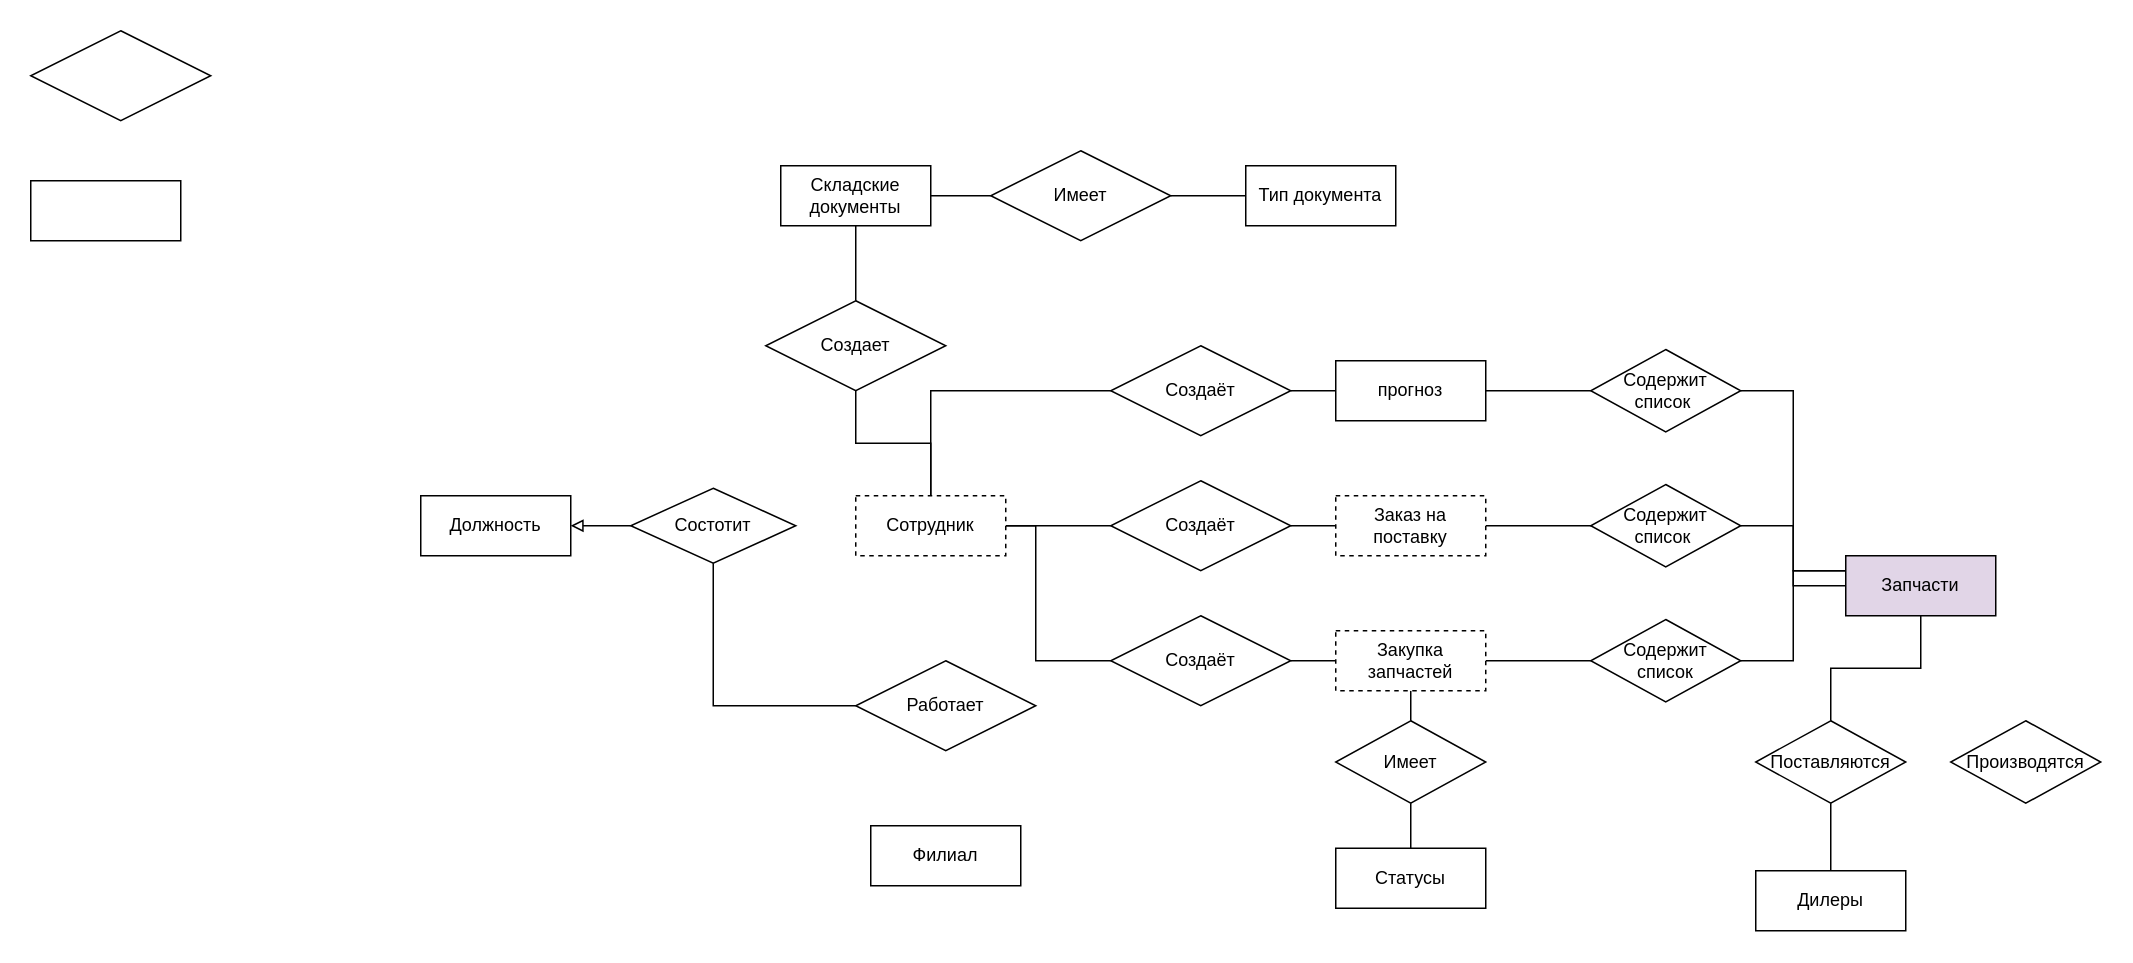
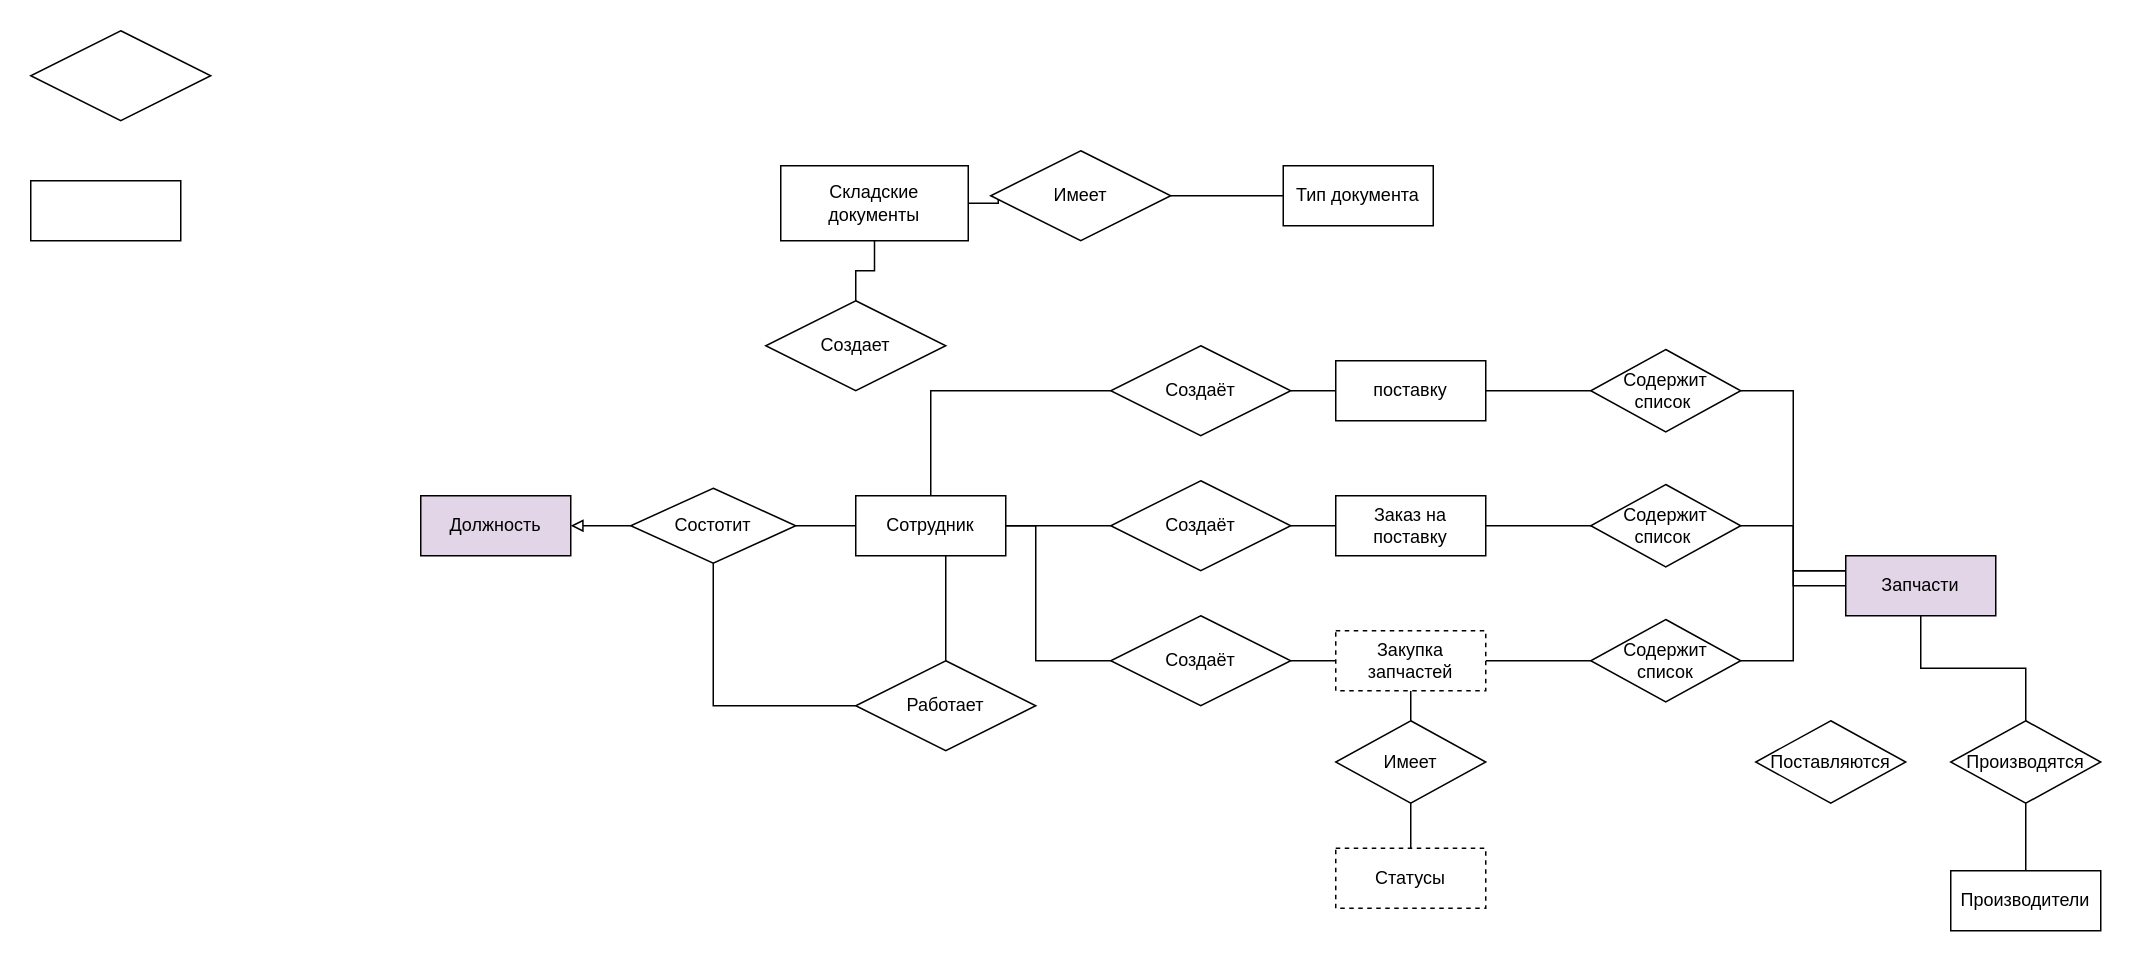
  <mxCell id="0" />
  <mxCell id="1" parent="0" />
  <mxCell id="2" style="edgeStyle=orthogonalEdgeStyle;rounded=0;orthogonalLoop=1;jettySize=auto;html=1;entryX=0;entryY=0.5;entryDx=0;entryDy=0;endArrow=none;endFill=0;" parent="1" source="8" target="10" edge="1"><mxGeometry relative="1" as="geometry" /></mxCell>
+ <mxCell id="3" style="rounded=0;orthogonalLoop=1;jettySize=auto;html=1;entryX=0.5;entryY=0;entryDx=0;entryDy=0;exitX=0.6;exitY=0.75;exitDx=0;exitDy=0;exitPerimeter=0;endArrow=none;endFill=0;" parent="1" source="8" target="17" edge="1"><mxGeometry relative="1" as="geometry" /></mxCell>
+ <mxCell id="4" style="edgeStyle=orthogonalEdgeStyle;rounded=0;orthogonalLoop=1;jettySize=auto;html=1;entryX=1;entryY=0.5;entryDx=0;entryDy=0;endArrow=none;endFill=0;" parent="1" source="8" target="19" edge="1"><mxGeometry relative="1" as="geometry" /></mxCell>
  <mxCell id="5" style="edgeStyle=orthogonalEdgeStyle;rounded=0;orthogonalLoop=1;jettySize=auto;html=1;entryX=0;entryY=0.5;entryDx=0;entryDy=0;endArrow=none;endFill=0;" parent="1" source="8" target="25" edge="1"><mxGeometry relative="1" as="geometry"><Array as="points"><mxPoint x="690" y="350" /><mxPoint x="690" y="440" /></Array></mxGeometry></mxCell>
- <mxCell id="6" style="edgeStyle=orthogonalEdgeStyle;rounded=0;orthogonalLoop=1;jettySize=auto;html=1;entryX=0.5;entryY=1;entryDx=0;entryDy=0;endArrow=none;endFill=0;" parent="1" source="8" target="27" edge="1"><mxGeometry relative="1" as="geometry" /></mxCell>
  <mxCell id="7" style="edgeStyle=orthogonalEdgeStyle;rounded=0;orthogonalLoop=1;jettySize=auto;html=1;entryX=0;entryY=0.5;entryDx=0;entryDy=0;endArrow=none;endFill=0;" parent="1" source="8" target="50" edge="1"><mxGeometry relative="1" as="geometry"><Array as="points"><mxPoint x="620" y="260" /></Array></mxGeometry></mxCell>
- <mxCell id="8" value="Сотрудник" style="whiteSpace=wrap;html=1;align=center;dashed=1;" parent="1" vertex="1"><mxGeometry x="570" y="330" width="100" height="40" as="geometry" /></mxCell>
+ <mxCell id="8" value="Сотрудник" style="whiteSpace=wrap;html=1;align=center;" parent="1" vertex="1"><mxGeometry x="570" y="330" width="100" height="40" as="geometry" /></mxCell>
  <mxCell id="9" style="edgeStyle=orthogonalEdgeStyle;rounded=0;orthogonalLoop=1;jettySize=auto;html=1;entryX=0;entryY=0.5;entryDx=0;entryDy=0;endArrow=none;endFill=0;" parent="1" source="10" target="14" edge="1"><mxGeometry relative="1" as="geometry" /></mxCell>
  <mxCell id="10" value="Создаёт" style="shape=rhombus;perimeter=rhombusPerimeter;whiteSpace=wrap;html=1;align=center;" parent="1" vertex="1"><mxGeometry x="740" y="320" width="120" height="60" as="geometry" /></mxCell>
  <mxCell id="11" value="" style="whiteSpace=wrap;html=1;align=center;" parent="1" vertex="1"><mxGeometry x="20" y="120" width="100" height="40" as="geometry" /></mxCell>
  <mxCell id="12" value="" style="shape=rhombus;perimeter=rhombusPerimeter;whiteSpace=wrap;html=1;align=center;" parent="1" vertex="1"><mxGeometry x="20" width="120" height="60" as="geometry" y="20" /></mxCell>
  <mxCell id="13" style="edgeStyle=orthogonalEdgeStyle;rounded=0;orthogonalLoop=1;jettySize=auto;html=1;entryX=0.07;entryY=0.5;entryDx=0;entryDy=0;entryPerimeter=0;endArrow=none;endFill=0;" parent="1" source="14" target="37" edge="1"><mxGeometry relative="1" as="geometry" /></mxCell>
- <mxCell id="14" value="Заказ на поставку" style="whiteSpace=wrap;html=1;align=center;dashed=1;" parent="1" vertex="1"><mxGeometry x="890" y="330" width="100" height="40" as="geometry" /></mxCell>
- <mxCell id="15" value="Филиал" style="whiteSpace=wrap;html=1;align=center;" parent="1" vertex="1"><mxGeometry x="580" y="550" width="100" height="40" as="geometry" /></mxCell>
+ <mxCell id="14" value="Заказ на поставку" style="whiteSpace=wrap;html=1;align=center;" parent="1" vertex="1"><mxGeometry x="890" y="330" width="100" height="40" as="geometry" /></mxCell>
  <mxCell id="16" style="edgeStyle=orthogonalEdgeStyle;rounded=0;orthogonalLoop=1;jettySize=auto;html=1;endArrow=none;endFill=0;" parent="1" source="17" target="19" edge="1"><mxGeometry relative="1" as="geometry" /></mxCell>
  <mxCell id="17" value="Работает" style="shape=rhombus;perimeter=rhombusPerimeter;whiteSpace=wrap;html=1;align=center;rotation=0;" parent="1" vertex="1"><mxGeometry x="570" y="440" width="120" height="60" as="geometry" /></mxCell>
  <mxCell id="18" style="edgeStyle=orthogonalEdgeStyle;rounded=0;orthogonalLoop=1;jettySize=auto;html=1;entryX=1;entryY=0.5;entryDx=0;entryDy=0;endArrow=block;endFill=0;" parent="1" source="19" target="20" edge="1"><mxGeometry relative="1" as="geometry" /></mxCell>
  <mxCell id="19" value="Состотит" style="shape=rhombus;perimeter=rhombusPerimeter;whiteSpace=wrap;html=1;align=center;" parent="1" vertex="1"><mxGeometry x="420" y="325" width="110" height="50" as="geometry" /></mxCell>
- <mxCell id="20" value="Должность" style="whiteSpace=wrap;html=1;align=center;" parent="1" vertex="1"><mxGeometry x="280" y="330" width="100" height="40" as="geometry" /></mxCell>
+ <mxCell id="20" value="Должность" style="whiteSpace=wrap;html=1;align=center;fillColor=#e1d5e7;" parent="1" vertex="1"><mxGeometry x="280" y="330" width="100" height="40" as="geometry" /></mxCell>
  <mxCell id="21" style="edgeStyle=orthogonalEdgeStyle;rounded=0;orthogonalLoop=1;jettySize=auto;html=1;entryX=0;entryY=0.5;entryDx=0;entryDy=0;endArrow=none;endFill=0;" parent="1" source="23" target="39" edge="1"><mxGeometry relative="1" as="geometry"><mxPoint x="1040" y="440" as="targetPoint" /></mxGeometry></mxCell>
  <mxCell id="22" style="edgeStyle=orthogonalEdgeStyle;rounded=0;orthogonalLoop=1;jettySize=auto;html=1;endArrow=none;endFill=0;" parent="1" source="23" target="42" edge="1"><mxGeometry relative="1" as="geometry" /></mxCell>
  <mxCell id="23" value="Закупка запчастей" style="whiteSpace=wrap;html=1;align=center;dashed=1;" parent="1" vertex="1"><mxGeometry x="890" y="420" width="100" height="40" as="geometry" /></mxCell>
  <mxCell id="24" style="edgeStyle=orthogonalEdgeStyle;rounded=0;orthogonalLoop=1;jettySize=auto;html=1;endArrow=none;endFill=0;" parent="1" source="25" target="23" edge="1"><mxGeometry relative="1" as="geometry" /></mxCell>
  <mxCell id="25" value="Создаёт" style="shape=rhombus;perimeter=rhombusPerimeter;whiteSpace=wrap;html=1;align=center;" parent="1" vertex="1"><mxGeometry x="740" y="410" width="120" height="60" as="geometry" /></mxCell>
  <mxCell id="26" style="edgeStyle=orthogonalEdgeStyle;rounded=0;orthogonalLoop=1;jettySize=auto;html=1;entryX=0.5;entryY=1;entryDx=0;entryDy=0;endArrow=none;endFill=0;" parent="1" source="27" target="29" edge="1"><mxGeometry relative="1" as="geometry" /></mxCell>
  <mxCell id="27" value="Создает" style="shape=rhombus;perimeter=rhombusPerimeter;whiteSpace=wrap;html=1;align=center;" parent="1" vertex="1"><mxGeometry x="510" y="200" width="120" height="60" as="geometry" /></mxCell>
  <mxCell id="28" style="edgeStyle=orthogonalEdgeStyle;rounded=0;orthogonalLoop=1;jettySize=auto;html=1;entryX=0;entryY=0.5;entryDx=0;entryDy=0;endArrow=none;endFill=0;" parent="1" source="29" target="31" edge="1"><mxGeometry relative="1" as="geometry" /></mxCell>
- <mxCell id="29" value="Складские документы" style="whiteSpace=wrap;html=1;align=center;" parent="1" vertex="1"><mxGeometry x="520" y="110" width="100" height="40" as="geometry" /></mxCell>
+ <mxCell id="29" value="Складские документы" style="whiteSpace=wrap;html=1;align=center;" parent="1" vertex="1"><mxGeometry x="520" y="110" width="125" height="50" as="geometry" /></mxCell>
  <mxCell id="30" style="edgeStyle=orthogonalEdgeStyle;rounded=0;orthogonalLoop=1;jettySize=auto;html=1;entryX=0;entryY=0.5;entryDx=0;entryDy=0;endArrow=none;endFill=0;" parent="1" source="31" target="32" edge="1"><mxGeometry relative="1" as="geometry" /></mxCell>
  <mxCell id="31" value="Имеет" style="shape=rhombus;perimeter=rhombusPerimeter;whiteSpace=wrap;html=1;align=center;" parent="1" vertex="1"><mxGeometry x="660" y="100" width="120" height="60" as="geometry" /></mxCell>
- <mxCell id="32" value="Тип документа" style="whiteSpace=wrap;html=1;align=center;" parent="1" vertex="1"><mxGeometry x="830" y="110" width="100" height="40" as="geometry" /></mxCell>
- <mxCell id="33" style="edgeStyle=orthogonalEdgeStyle;rounded=0;orthogonalLoop=1;jettySize=auto;html=1;entryX=0.5;entryY=0;entryDx=0;entryDy=0;endArrow=none;endFill=0;" parent="1" source="35" target="46" edge="1"><mxGeometry relative="1" as="geometry" /></mxCell>
+ <mxCell id="32" value="Тип документа" style="whiteSpace=wrap;html=1;align=center;" parent="1" vertex="1"><mxGeometry x="855" y="110" width="100" height="40" as="geometry" /></mxCell>
+ <mxCell id="34" style="edgeStyle=orthogonalEdgeStyle;rounded=0;orthogonalLoop=1;jettySize=auto;html=1;entryX=0.5;entryY=0;entryDx=0;entryDy=0;endArrow=none;endFill=0;" parent="1" source="35" target="44" edge="1"><mxGeometry relative="1" as="geometry" /></mxCell>
  <mxCell id="35" value="Запчасти" style="whiteSpace=wrap;html=1;align=center;fillColor=#e1d5e7;" parent="1" vertex="1"><mxGeometry x="1230" y="370" width="100" height="40" as="geometry" /></mxCell>
  <mxCell id="36" style="edgeStyle=orthogonalEdgeStyle;rounded=0;orthogonalLoop=1;jettySize=auto;html=1;endArrow=none;endFill=0;" parent="1" source="37" target="35" edge="1"><mxGeometry relative="1" as="geometry" /></mxCell>
  <mxCell id="37" value="Содержит список&amp;nbsp;" style="shape=rhombus;perimeter=rhombusPerimeter;whiteSpace=wrap;html=1;align=center;" parent="1" vertex="1"><mxGeometry x="1060" y="322.5" width="100" height="55" as="geometry" /></mxCell>
  <mxCell id="38" style="edgeStyle=orthogonalEdgeStyle;rounded=0;orthogonalLoop=1;jettySize=auto;html=1;entryX=0;entryY=0.25;entryDx=0;entryDy=0;endArrow=none;endFill=0;" parent="1" source="39" target="35" edge="1"><mxGeometry relative="1" as="geometry" /></mxCell>
  <mxCell id="39" value="Содержит &lt;br&gt;список" style="shape=rhombus;perimeter=rhombusPerimeter;whiteSpace=wrap;html=1;align=center;" parent="1" vertex="1"><mxGeometry x="1060" y="412.5" width="100" height="55" as="geometry" /></mxCell>
- <mxCell id="40" value="Статусы" style="whiteSpace=wrap;html=1;align=center;" parent="1" vertex="1"><mxGeometry x="890" y="565" width="100" height="40" as="geometry" /></mxCell>
+ <mxCell id="40" value="Статусы" style="whiteSpace=wrap;html=1;align=center;dashed=1;" parent="1" vertex="1"><mxGeometry x="890" y="565" width="100" height="40" as="geometry" /></mxCell>
  <mxCell id="41" style="edgeStyle=orthogonalEdgeStyle;rounded=0;orthogonalLoop=1;jettySize=auto;html=1;entryX=0.5;entryY=0;entryDx=0;entryDy=0;endArrow=none;endFill=0;" parent="1" source="42" target="40" edge="1"><mxGeometry relative="1" as="geometry" /></mxCell>
  <mxCell id="42" value="Имеет" style="shape=rhombus;perimeter=rhombusPerimeter;whiteSpace=wrap;html=1;align=center;" parent="1" vertex="1"><mxGeometry x="890" y="480" width="100" height="55" as="geometry" /></mxCell>
+ <mxCell id="43" style="edgeStyle=orthogonalEdgeStyle;rounded=0;orthogonalLoop=1;jettySize=auto;html=1;entryX=0.5;entryY=0;entryDx=0;entryDy=0;endArrow=none;endFill=0;" parent="1" source="44" target="48" edge="1"><mxGeometry relative="1" as="geometry" /></mxCell>
  <mxCell id="44" value="Производятся" style="shape=rhombus;perimeter=rhombusPerimeter;whiteSpace=wrap;html=1;align=center;" parent="1" vertex="1"><mxGeometry x="1300" y="480" width="100" height="55" as="geometry" /></mxCell>
- <mxCell id="45" style="edgeStyle=orthogonalEdgeStyle;rounded=0;orthogonalLoop=1;jettySize=auto;html=1;entryX=0.5;entryY=0;entryDx=0;entryDy=0;endArrow=none;endFill=0;" parent="1" source="46" target="47" edge="1"><mxGeometry relative="1" as="geometry" /></mxCell>
  <mxCell id="46" value="Поставляются" style="shape=rhombus;perimeter=rhombusPerimeter;whiteSpace=wrap;html=1;align=center;" parent="1" vertex="1"><mxGeometry x="1170" y="480" width="100" height="55" as="geometry" /></mxCell>
- <mxCell id="47" value="Дилеры" style="whiteSpace=wrap;html=1;align=center;" parent="1" vertex="1"><mxGeometry x="1170" y="580" width="100" height="40" as="geometry" /></mxCell>
+ <mxCell id="48" value="Производители" style="whiteSpace=wrap;html=1;align=center;" parent="1" vertex="1"><mxGeometry x="1300" y="580" width="100" height="40" as="geometry" /></mxCell>
  <mxCell id="49" style="edgeStyle=orthogonalEdgeStyle;rounded=0;orthogonalLoop=1;jettySize=auto;html=1;entryX=0;entryY=0.5;entryDx=0;entryDy=0;endArrow=none;endFill=0;" parent="1" source="50" target="52" edge="1"><mxGeometry relative="1" as="geometry" /></mxCell>
  <mxCell id="50" value="Создаёт" style="shape=rhombus;perimeter=rhombusPerimeter;whiteSpace=wrap;html=1;align=center;" parent="1" vertex="1"><mxGeometry x="740" y="230" width="120" height="60" as="geometry" /></mxCell>
  <mxCell id="51" style="edgeStyle=orthogonalEdgeStyle;rounded=0;orthogonalLoop=1;jettySize=auto;html=1;entryX=0;entryY=0.5;entryDx=0;entryDy=0;endArrow=none;endFill=0;" parent="1" source="52" target="54" edge="1"><mxGeometry relative="1" as="geometry"><Array as="points"><mxPoint x="1030" y="260" /><mxPoint x="1030" y="260" /></Array></mxGeometry></mxCell>
- <mxCell id="52" value="прогноз" style="whiteSpace=wrap;html=1;align=center;" parent="1" vertex="1"><mxGeometry x="890" y="240" width="100" height="40" as="geometry" /></mxCell>
+ <mxCell id="52" value="поставку" style="whiteSpace=wrap;html=1;align=center;" parent="1" vertex="1"><mxGeometry x="890" y="240" width="100" height="40" as="geometry" /></mxCell>
  <mxCell id="53" style="edgeStyle=orthogonalEdgeStyle;rounded=0;orthogonalLoop=1;jettySize=auto;html=1;entryX=0;entryY=0.25;entryDx=0;entryDy=0;endArrow=none;endFill=0;" parent="1" source="54" target="35" edge="1"><mxGeometry relative="1" as="geometry" /></mxCell>
  <mxCell id="54" value="Содержит список&amp;nbsp;" style="shape=rhombus;perimeter=rhombusPerimeter;whiteSpace=wrap;html=1;align=center;" parent="1" vertex="1"><mxGeometry x="1060" y="232.5" width="100" height="55" as="geometry" /></mxCell>
